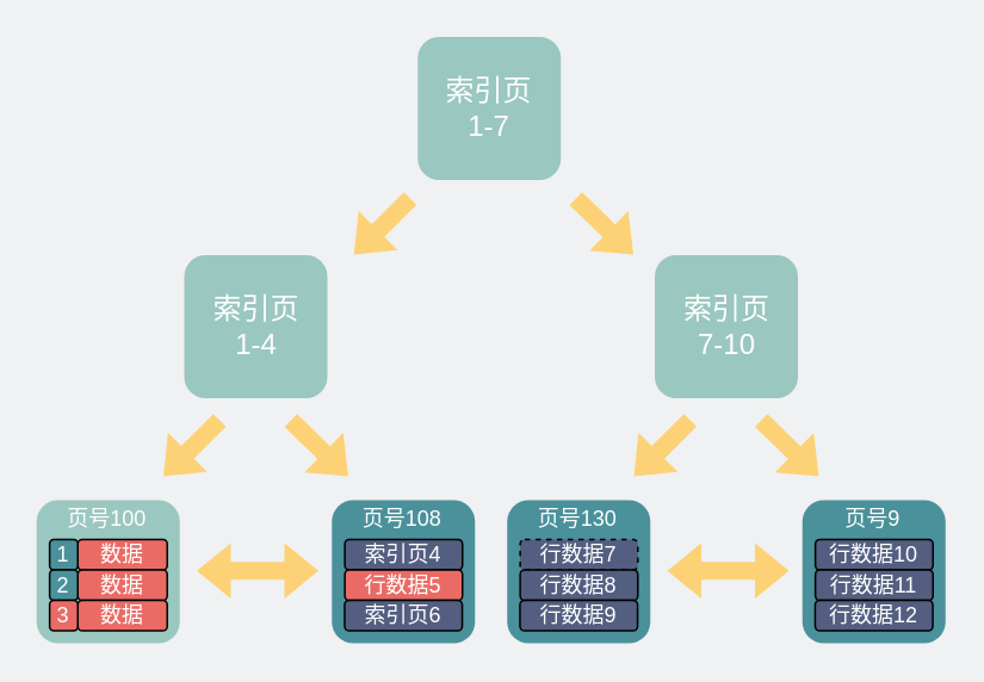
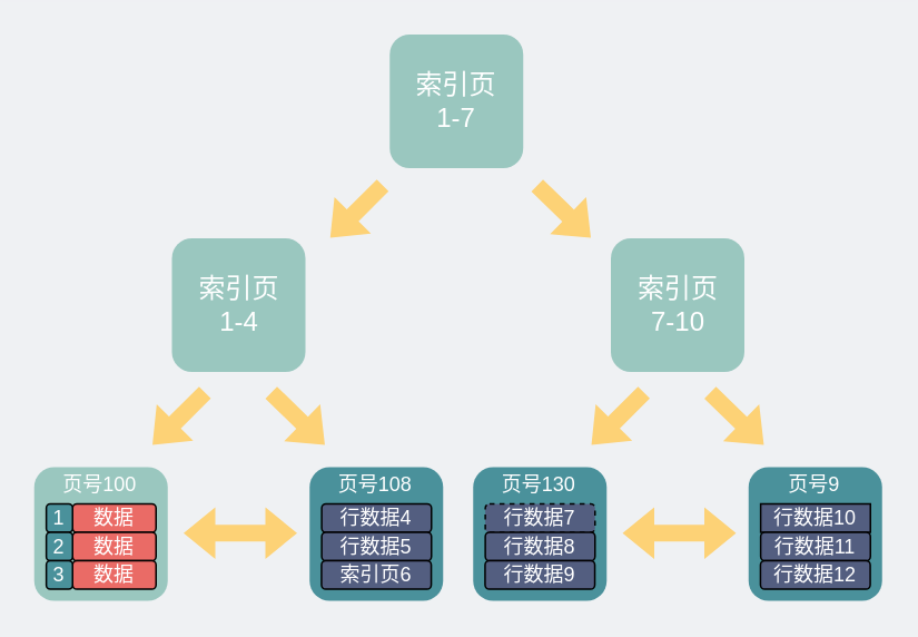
  <mxCell id="0" />
  <mxCell id="1" parent="0" />
  <mxCell id="2" value="&lt;font color=&quot;#ffffff&quot;&gt;&lt;span style=&quot;font-size: 16px&quot;&gt;索引页&lt;br&gt;1-7&lt;br&gt;&lt;/span&gt;&lt;/font&gt;" style="whiteSpace=wrap;html=1;aspect=fixed;rounded=1;strokeColor=none;fillColor=#9AC7BF;" parent="1" vertex="1"><mxGeometry x="233" y="20" width="80" height="80" as="geometry" /></mxCell>
  <mxCell id="3" value="" style="shape=flexArrow;endArrow=classic;startArrow=classic;html=1;rounded=0;fontSize=16;fontColor=#FFFFFF;strokeColor=none;fillColor=#FDD276;" parent="1" edge="1"><mxGeometry width="100" height="100" relative="1" as="geometry"><mxPoint x="109" y="318.5" as="sourcePoint" /><mxPoint x="178" y="318.5" as="targetPoint" /></mxGeometry></mxCell>
  <mxCell id="4" value="&lt;font color=&quot;#ffffff&quot;&gt;&lt;span style=&quot;font-size: 16px&quot;&gt;索引页&lt;br&gt;1-4&lt;br&gt;&lt;/span&gt;&lt;/font&gt;" style="whiteSpace=wrap;html=1;aspect=fixed;rounded=1;strokeColor=none;fillColor=#9AC7BF;" parent="1" vertex="1"><mxGeometry x="102.5" y="142" width="80" height="80" as="geometry" /></mxCell>
  <mxCell id="5" value="&lt;font color=&quot;#ffffff&quot;&gt;&lt;span style=&quot;font-size: 16px&quot;&gt;&lt;br&gt;&lt;/span&gt;&lt;/font&gt;" style="whiteSpace=wrap;html=1;aspect=fixed;rounded=1;strokeColor=none;fillColor=#9AC7BF;" parent="1" vertex="1"><mxGeometry x="20" y="279" width="80" height="80" as="geometry" /></mxCell>
  <mxCell id="6" value="数据" style="rounded=1;whiteSpace=wrap;html=1;fillColor=#EA6B66;strokeColor=default;fontColor=#FFFFFF;align=center;" parent="1" vertex="1"><mxGeometry x="43" y="301" width="50" height="17" as="geometry" /></mxCell>
  <mxCell id="7" value="&lt;font color=&quot;#ffffff&quot;&gt;页号100&lt;/font&gt;" style="text;html=1;strokeColor=none;fillColor=none;align=center;verticalAlign=middle;whiteSpace=wrap;rounded=0;dashed=1;fontColor=#535E80;" parent="1" vertex="1"><mxGeometry x="32" y="279" width="55" height="22" as="geometry" /></mxCell>
  <mxCell id="8" value="&lt;font color=&quot;#ffffff&quot;&gt;&lt;span style=&quot;font-size: 16px&quot;&gt;&lt;br&gt;&lt;/span&gt;&lt;/font&gt;" style="whiteSpace=wrap;html=1;aspect=fixed;rounded=1;strokeColor=none;fillColor=#4A919B;" parent="1" vertex="1"><mxGeometry x="185" y="279" width="80" height="80" as="geometry" /></mxCell>
- <mxCell id="9" value="索引页4" style="rounded=1;whiteSpace=wrap;html=1;fillColor=#535E80;strokeColor=default;fontColor=#FFFFFF;" parent="1" vertex="1"><mxGeometry x="192.25" y="301" width="65.75" height="17" as="geometry" /></mxCell>
- <mxCell id="10" value="行数据5" style="rounded=1;whiteSpace=wrap;html=1;fillColor=#ea6b66;strokeColor=default;fontColor=#FFFFFF;" parent="1" vertex="1"><mxGeometry x="192.25" y="318" width="65.75" height="17" as="geometry" /></mxCell>
+ <mxCell id="9" value="行数据4" style="rounded=1;whiteSpace=wrap;html=1;fillColor=#535E80;strokeColor=default;fontColor=#FFFFFF;" parent="1" vertex="1"><mxGeometry x="192.25" y="301" width="65.75" height="17" as="geometry" /></mxCell>
+ <mxCell id="10" value="行数据5" style="rounded=1;whiteSpace=wrap;html=1;fillColor=#535E80;strokeColor=default;fontColor=#FFFFFF;" parent="1" vertex="1"><mxGeometry x="192.25" y="318" width="65.75" height="17" as="geometry" /></mxCell>
  <mxCell id="11" value="索引页6" style="rounded=1;whiteSpace=wrap;html=1;fillColor=#535E80;strokeColor=default;fontColor=#FFFFFF;" parent="1" vertex="1"><mxGeometry x="192.13" y="335" width="65.75" height="17" as="geometry" /></mxCell>
  <mxCell id="12" value="&lt;font color=&quot;#ffffff&quot;&gt;页号108&lt;/font&gt;" style="text;html=1;strokeColor=none;fillColor=none;align=center;verticalAlign=middle;whiteSpace=wrap;rounded=0;dashed=1;fontColor=#535E80;" parent="1" vertex="1"><mxGeometry x="197" y="279" width="55" height="22" as="geometry" /></mxCell>
  <mxCell id="13" value="" style="shape=flexArrow;endArrow=classic;html=1;rounded=0;fontColor=#FFFFFF;strokeColor=none;fillColor=#FDD276;" parent="1" edge="1"><mxGeometry width="50" height="50" relative="1" as="geometry"><mxPoint x="229.15" y="110" as="sourcePoint" /><mxPoint x="197" y="142" as="targetPoint" /></mxGeometry></mxCell>
  <mxCell id="14" value="" style="shape=flexArrow;endArrow=classic;html=1;rounded=0;fontColor=#FFFFFF;strokeColor=none;fillColor=#FDD276;" parent="1" edge="1"><mxGeometry width="50" height="50" relative="1" as="geometry"><mxPoint x="321" y="110" as="sourcePoint" /><mxPoint x="353.85" y="142" as="targetPoint" /></mxGeometry></mxCell>
  <mxCell id="15" value="" style="shape=flexArrow;endArrow=classic;html=1;rounded=0;fontColor=#FFFFFF;strokeColor=none;fillColor=#FDD276;" parent="1" edge="1"><mxGeometry width="50" height="50" relative="1" as="geometry"><mxPoint x="122.65" y="234" as="sourcePoint" /><mxPoint x="90.5" y="266" as="targetPoint" /></mxGeometry></mxCell>
  <mxCell id="16" value="" style="shape=flexArrow;endArrow=classic;html=1;rounded=0;fontColor=#FFFFFF;strokeColor=none;fillColor=#FDD276;" parent="1" edge="1"><mxGeometry width="50" height="50" relative="1" as="geometry"><mxPoint x="161.65" y="234" as="sourcePoint" /><mxPoint x="194.5" y="266" as="targetPoint" /></mxGeometry></mxCell>
  <mxCell id="17" value="" style="shape=flexArrow;endArrow=classic;startArrow=classic;html=1;rounded=0;fontSize=16;fontColor=#FFFFFF;strokeColor=none;fillColor=#FDD276;" parent="1" edge="1"><mxGeometry width="100" height="100" relative="1" as="geometry"><mxPoint x="372" y="318.5" as="sourcePoint" /><mxPoint x="441" y="318.5" as="targetPoint" /></mxGeometry></mxCell>
  <mxCell id="18" value="&lt;font color=&quot;#ffffff&quot;&gt;&lt;span style=&quot;font-size: 16px&quot;&gt;索引页&lt;br&gt;7-10&lt;br&gt;&lt;/span&gt;&lt;/font&gt;" style="whiteSpace=wrap;html=1;aspect=fixed;rounded=1;strokeColor=none;fillColor=#9AC7BF;" parent="1" vertex="1"><mxGeometry x="365.5" y="142" width="80" height="80" as="geometry" /></mxCell>
  <mxCell id="19" value="&lt;font color=&quot;#ffffff&quot;&gt;&lt;span style=&quot;font-size: 16px&quot;&gt;&lt;br&gt;&lt;/span&gt;&lt;/font&gt;" style="whiteSpace=wrap;html=1;aspect=fixed;rounded=1;strokeColor=none;fillColor=#4A919B;" parent="1" vertex="1"><mxGeometry x="283" y="279" width="80" height="80" as="geometry" /></mxCell>
  <mxCell id="20" value="行数据7" style="rounded=1;whiteSpace=wrap;html=1;fillColor=#535E80;strokeColor=default;fontColor=#FFFFFF;dashed=1;" parent="1" vertex="1"><mxGeometry x="290.25" y="301" width="65.75" height="17" as="geometry" /></mxCell>
  <mxCell id="21" value="行数据8" style="rounded=1;whiteSpace=wrap;html=1;fillColor=#535E80;strokeColor=default;fontColor=#FFFFFF;" parent="1" vertex="1"><mxGeometry x="290.25" y="318" width="65.75" height="17" as="geometry" /></mxCell>
  <mxCell id="22" value="行数据9" style="rounded=1;whiteSpace=wrap;html=1;fillColor=#535E80;strokeColor=default;fontColor=#FFFFFF;" parent="1" vertex="1"><mxGeometry x="290.13" y="335" width="65.75" height="17" as="geometry" /></mxCell>
  <mxCell id="23" value="&lt;font color=&quot;#ffffff&quot;&gt;页号130&lt;/font&gt;" style="text;html=1;strokeColor=none;fillColor=none;align=center;verticalAlign=middle;whiteSpace=wrap;rounded=0;dashed=1;fontColor=#535E80;" parent="1" vertex="1"><mxGeometry x="295" y="279" width="55" height="22" as="geometry" /></mxCell>
  <mxCell id="24" value="&lt;font color=&quot;#ffffff&quot;&gt;&lt;span style=&quot;font-size: 16px&quot;&gt;&lt;br&gt;&lt;/span&gt;&lt;/font&gt;" style="whiteSpace=wrap;html=1;aspect=fixed;rounded=1;strokeColor=none;fillColor=#4A919B;" parent="1" vertex="1"><mxGeometry x="448" y="279" width="80" height="80" as="geometry" /></mxCell>
- <mxCell id="25" value="行数据10" style="rounded=1;whiteSpace=wrap;html=1;fillColor=#535E80;strokeColor=default;fontColor=#FFFFFF;" parent="1" vertex="1"><mxGeometry x="455.25" y="301" width="65.75" height="17" as="geometry" /></mxCell>
+ <mxCell id="25" value="行数据10" style="whiteSpace=wrap;html=1;fillColor=#535E80;strokeColor=default;fontColor=#FFFFFF;rounded=0;" parent="1" vertex="1"><mxGeometry x="455.25" y="301" width="65.75" height="17" as="geometry" /></mxCell>
  <mxCell id="26" value="行数据11" style="rounded=1;whiteSpace=wrap;html=1;fillColor=#535E80;strokeColor=default;fontColor=#FFFFFF;" parent="1" vertex="1"><mxGeometry x="455.25" y="318" width="65.75" height="17" as="geometry" /></mxCell>
  <mxCell id="27" value="行数据12" style="rounded=1;whiteSpace=wrap;html=1;fillColor=#535E80;strokeColor=default;fontColor=#FFFFFF;" parent="1" vertex="1"><mxGeometry x="455.13" y="335" width="65.75" height="17" as="geometry" /></mxCell>
  <mxCell id="28" value="&lt;font color=&quot;#ffffff&quot;&gt;页号9&lt;/font&gt;" style="text;html=1;strokeColor=none;fillColor=none;align=center;verticalAlign=middle;whiteSpace=wrap;rounded=0;dashed=1;fontColor=#535E80;" parent="1" vertex="1"><mxGeometry x="460" y="279" width="55" height="22" as="geometry" /></mxCell>
  <mxCell id="29" value="" style="shape=flexArrow;endArrow=classic;html=1;rounded=0;fontColor=#FFFFFF;strokeColor=none;fillColor=#FDD276;" parent="1" edge="1"><mxGeometry width="50" height="50" relative="1" as="geometry"><mxPoint x="385.65" y="234" as="sourcePoint" /><mxPoint x="353.5" y="266" as="targetPoint" /></mxGeometry></mxCell>
  <mxCell id="30" value="" style="shape=flexArrow;endArrow=classic;html=1;rounded=0;fontColor=#FFFFFF;strokeColor=none;fillColor=#FDD276;" parent="1" edge="1"><mxGeometry width="50" height="50" relative="1" as="geometry"><mxPoint x="424.65" y="234" as="sourcePoint" /><mxPoint x="457.5" y="266" as="targetPoint" /></mxGeometry></mxCell>
  <mxCell id="31" value="&lt;font&gt;1&lt;/font&gt;" style="rounded=1;whiteSpace=wrap;html=1;fillColor=#4A919B;strokeColor=default;fontColor=#FFFFFF;" vertex="1" parent="1"><mxGeometry x="27.25" y="301" width="15.75" height="17" as="geometry" /></mxCell>
  <mxCell id="32" value="数据" style="rounded=1;whiteSpace=wrap;html=1;fillColor=#EA6B66;strokeColor=default;fontColor=#FFFFFF;align=center;" vertex="1" parent="1"><mxGeometry x="43" y="318" width="50" height="17" as="geometry" /></mxCell>
  <mxCell id="33" value="&lt;font&gt;2&lt;/font&gt;" style="rounded=1;whiteSpace=wrap;html=1;fillColor=#4A919B;strokeColor=default;fontColor=#FFFFFF;" vertex="1" parent="1"><mxGeometry x="27.25" y="318" width="15.75" height="17" as="geometry" /></mxCell>
  <mxCell id="34" value="数据" style="rounded=1;whiteSpace=wrap;html=1;fillColor=#EA6B66;strokeColor=default;fontColor=#FFFFFF;align=center;" vertex="1" parent="1"><mxGeometry x="43" y="335" width="50" height="17" as="geometry" /></mxCell>
- <mxCell id="35" value="&lt;font&gt;3&lt;/font&gt;" style="rounded=1;whiteSpace=wrap;html=1;fillColor=#ea6b66;strokeColor=default;fontColor=#FFFFFF;" vertex="1" parent="1"><mxGeometry x="27.25" y="335" width="15.75" height="17" as="geometry" /></mxCell>
+ <mxCell id="35" value="&lt;font&gt;3&lt;/font&gt;" style="rounded=1;whiteSpace=wrap;html=1;fillColor=#4A919B;strokeColor=default;fontColor=#FFFFFF;" vertex="1" parent="1"><mxGeometry x="27.25" y="335" width="15.75" height="17" as="geometry" /></mxCell>
